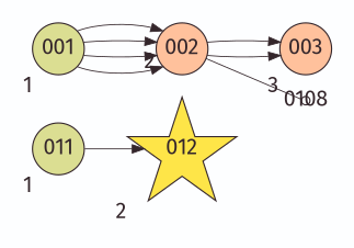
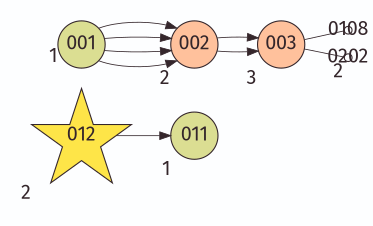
  digraph {
    bgcolor="#FDFEFF"
    fontname="Fira Sans"
    rankdir=LR
    node [color="#34262B" fillcolor="#FFC19C" fixedsize=true fontcolor="#34262B" fontname="Fira Sans" fontsize=18 penwidth=1 shape=circle style=filled xlabel=2]
    edge [color="#34262B" fontname="Fira Sans" penwidth=0.75]
    012 [fillcolor="#FEE548" height=1.2 shape=star width=1.2]
    002 [height=0.6 width=0.6]
    003 [height=0.6 width=0.6 xlabel=3]
    n4 [fillcolor=none height=0.1 label=0108 width=0.1 xlabel=""]
+   0202 [fillcolor=none height=0.1 width=0.1]
    001 [fillcolor="#DBDE92" height=0.6 width=0.6 xlabel=1]
    011 [fillcolor="#DBDE92" height=0.6 width=0.6 xlabel=1]
    002 -> 003
    002 -> 003
-   002 -> n4 [arrowhead=none]
+   003 -> n4 [arrowhead=none]
+   003 -> 0202 [arrowhead=none]
    001 -> 002
    001 -> 002
    001 -> 002
    001 -> 002
-   011 -> 012
+   012 -> 011
  }
